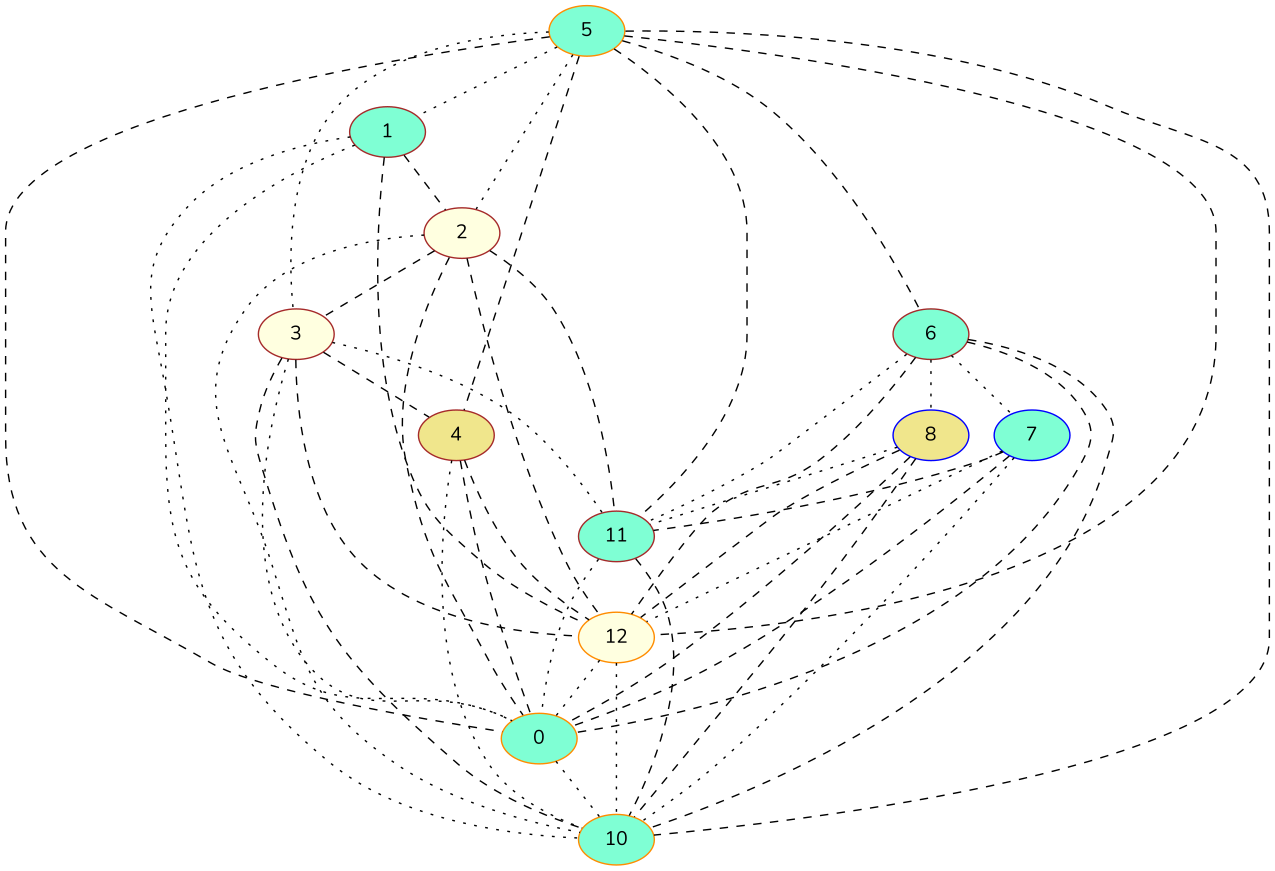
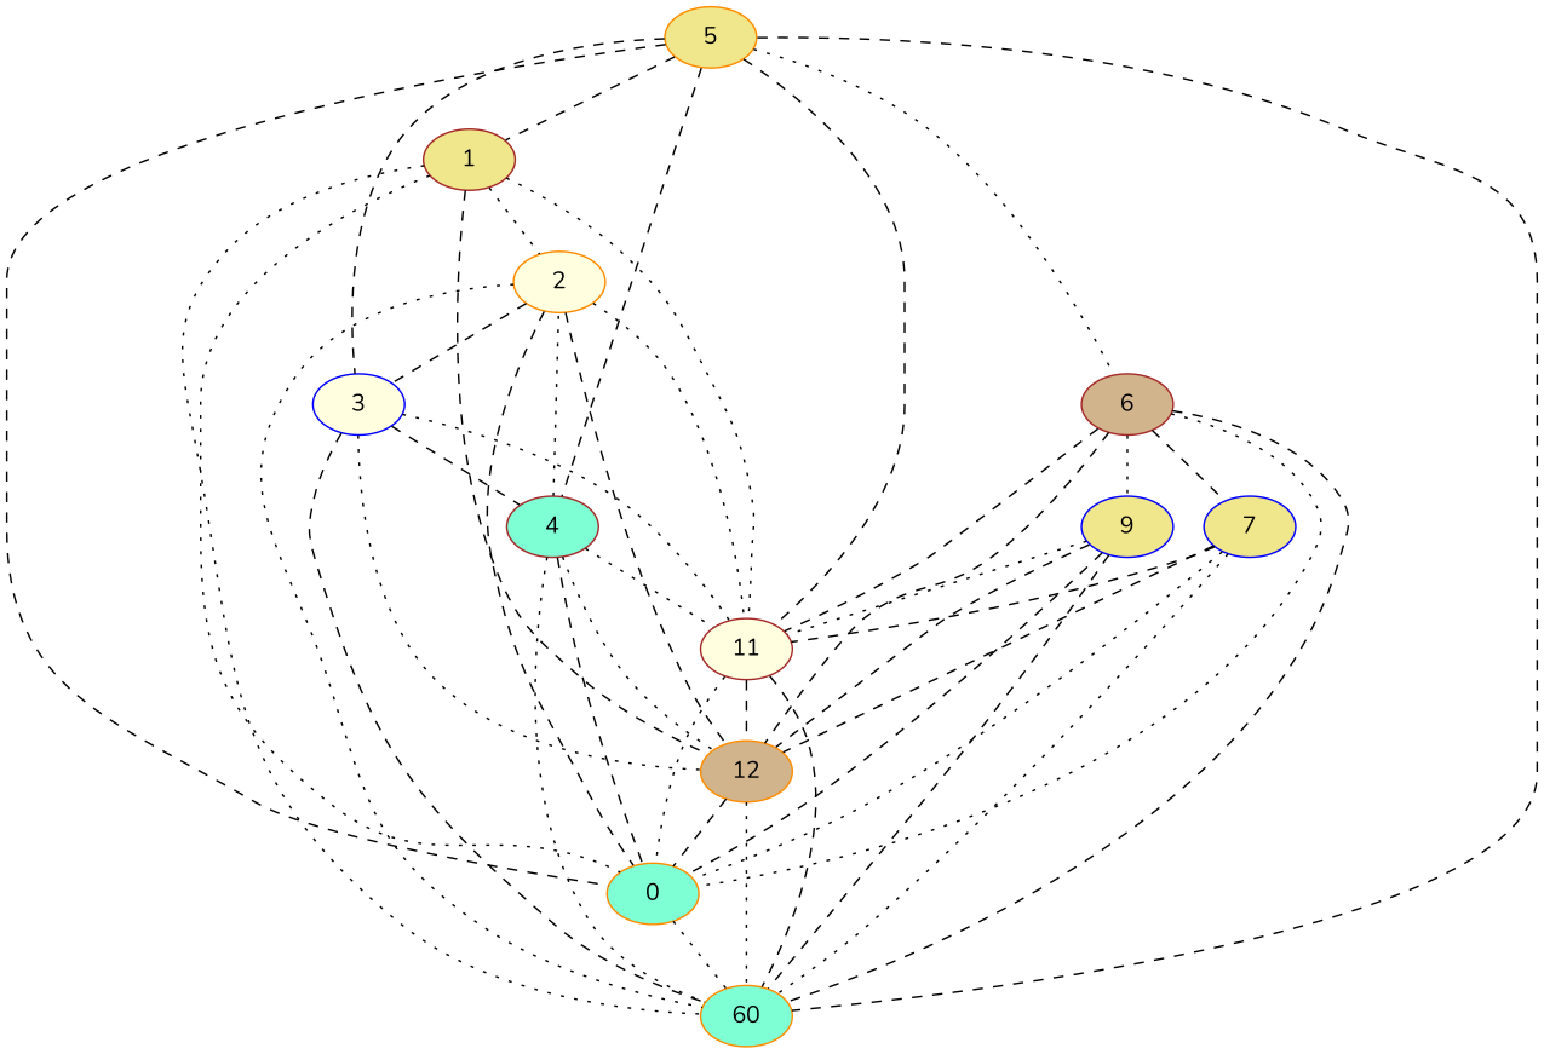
  graph {
    fontname=Nunito
    node [color=darkorange fillcolor=khaki fontname=Nunito style=filled]
    edge [fontname=Nunito style=dashed]
-   1 [color=brown fillcolor=aquamarine]
-   2 [color=brown fillcolor=lightyellow]
+   1 [color=brown]
+   2 [fillcolor=lightyellow]
    n3 [fillcolor=aquamarine label=0]
-   10 [fillcolor=aquamarine]
-   11 [color=brown fillcolor=aquamarine]
-   12 [fillcolor=lightyellow]
-   3 [color=brown fillcolor=lightyellow]
-   4 [color=brown]
-   5 [fillcolor=aquamarine]
-   6 [color=brown fillcolor=aquamarine]
-   7 [color=blue fillcolor=aquamarine]
-   8 [color=blue]
-   1 -- 2
+   10 [fillcolor=aquamarine label=60]
+   11 [color=brown fillcolor=lightyellow]
+   12 [fillcolor=tan]
+   3 [color=blue fillcolor=lightyellow]
+   4 [color=brown fillcolor=aquamarine]
+   5
+   6 [color=brown fillcolor=tan]
+   7 [color=blue]
+   8 [color=blue label=9]
+   1 -- 2 [style=dotted]
    1 -- n3 [style=dotted]
    1 -- 10 [style=dotted]
+   1 -- 11 [style=dotted]
    1 -- 12
    2 -- n3
    2 -- 10 [style=dotted]
-   2 -- 11
+   2 -- 11 [style=dotted]
    2 -- 12
    2 -- 3
    n3 -- 10 [style=dotted]
    11 -- n3 [style=dotted]
    11 -- 10
-   12 -- n3 [style=dotted]
+   12 -- n3
    12 -- 10 [style=dotted]
-   3 -- n3 [style=dotted]
    3 -- 10
    3 -- 11 [style=dotted]
-   3 -- 12
+   3 -- 12 [style=dotted]
    3 -- 4
    4 -- n3
    4 -- 10 [style=dotted]
-   4 -- 12
-   5 -- 1 [style=dotted]
-   5 -- 2 [style=dotted]
+   4 -- 11 [style=dotted]
+   4 -- 12 [style=dotted]
+   5 -- 1
+   4 -- 2 [style=dotted]
    5 -- n3
    5 -- 10
    5 -- 11
-   5 -- 12
-   5 -- 3 [style=dotted]
+   11 -- 12
+   5 -- 3
    5 -- 4
-   5 -- 6
-   6 -- n3
+   5 -- 6 [style=dotted]
+   6 -- n3 [style=dotted]
    6 -- 10
-   6 -- 11 [style=dotted]
+   6 -- 11
    6 -- 12
-   6 -- 7 [style=dotted]
+   6 -- 7
    6 -- 8 [style=dotted]
-   7 -- n3
+   7 -- n3 [style=dotted]
    7 -- 10 [style=dotted]
    7 -- 11
-   7 -- 12 [style=dotted]
+   7 -- 12
    8 -- n3
    8 -- 10
    8 -- 11 [style=dotted]
    8 -- 12
  }
